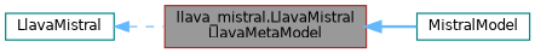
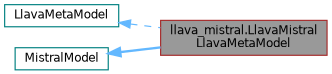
  digraph {
    rankdir=LR
    node [color=teal fillcolor=white fontname=Helvetica fontsize=10 shape=box style=filled]
    edge [color=steelblue1 dir=back fontname=Helvetica fontsize=10 labelfontname=Helvetica labelfontsize=10]
    n1 [color=brown fillcolor=grey60 fontcolor=black height=0.2 label="llava_mistral.LlavaMistral\lLlavaMetaModel" width=0.4]
-   n2 [height=0.2 label=LlavaMistral width=0.4]
+   n2 [height=0.2 label=LlavaMetaModel width=0.4]
    n3 [height=0.2 label=MistralModel width=0.4]
    n2 -> n1 [style=dashed]
-   n1 -> n3 [style=bold]
+   n3 -> n1 [style=bold]
  }
